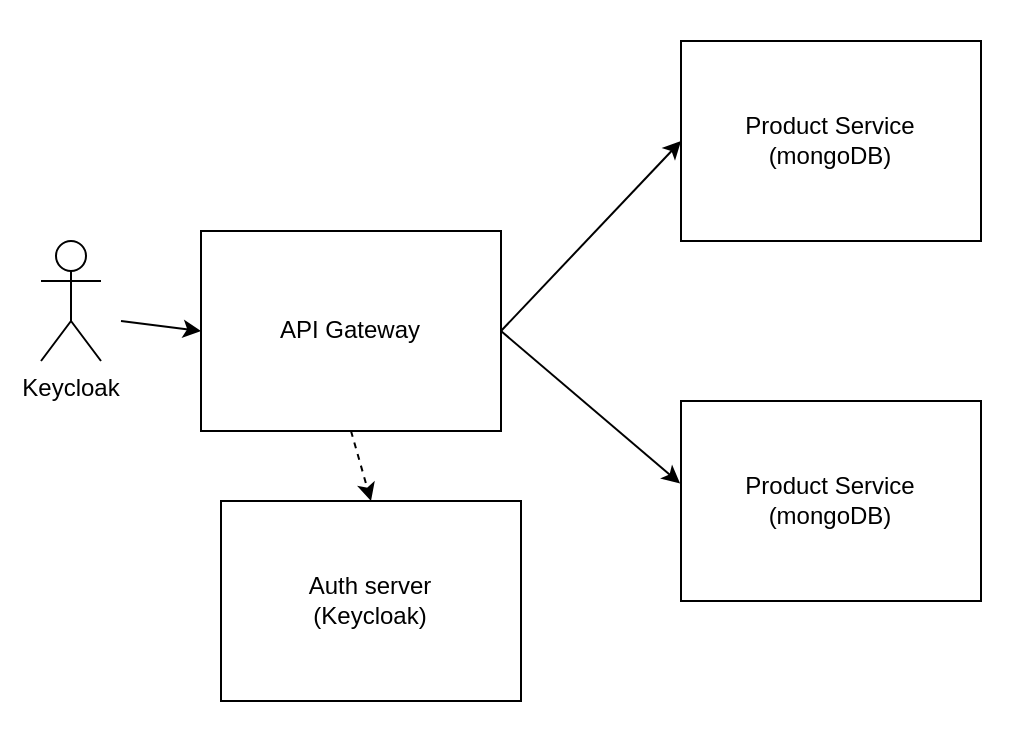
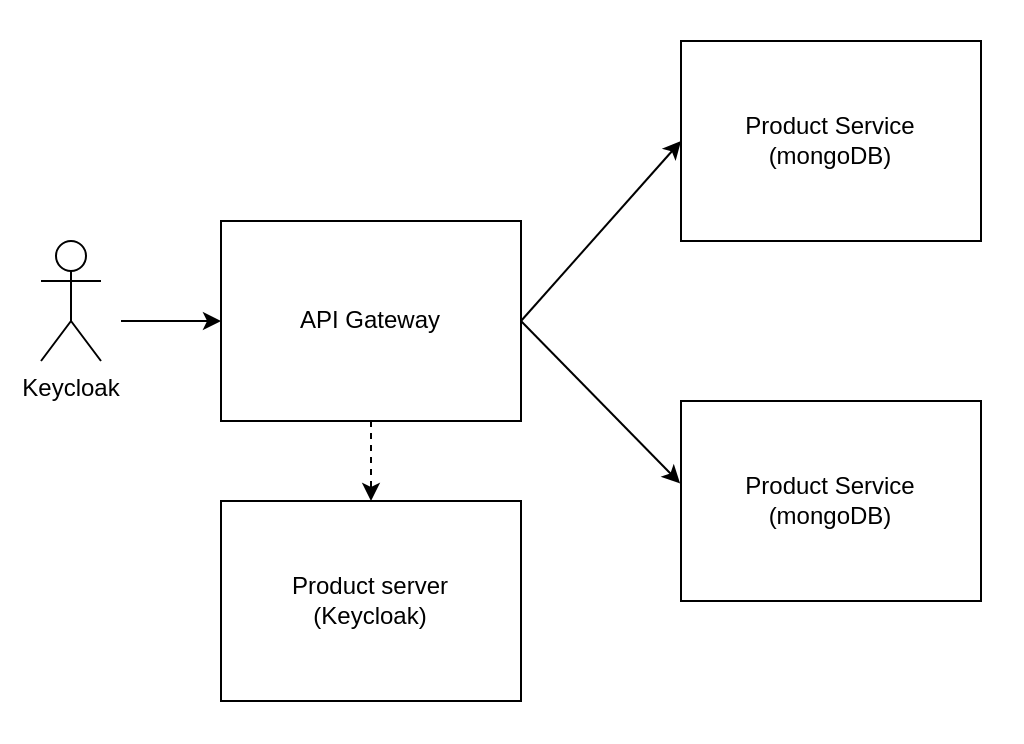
  <mxCell id="0" />
  <mxCell id="1" parent="0" />
- <mxCell id="2" value="API Gateway" style="rounded=0;whiteSpace=wrap;html=1;" vertex="1" parent="1"><mxGeometry x="100" y="115" width="150" height="100" as="geometry" /></mxCell>
+ <mxCell id="2" value="API Gateway" style="rounded=0;whiteSpace=wrap;html=1;" vertex="1" parent="1"><mxGeometry x="110" y="110" width="150" height="100" as="geometry" /></mxCell>
  <mxCell id="3" value="Keycloak" style="shape=umlActor;verticalLabelPosition=bottom;verticalAlign=top;html=1;outlineConnect=0;" vertex="1" parent="1"><mxGeometry x="20" y="120" width="30" height="60" as="geometry" /></mxCell>
- <mxCell id="4" value="Auth server&lt;br&gt;(Keycloak)" style="rounded=0;whiteSpace=wrap;html=1;" vertex="1" parent="1"><mxGeometry x="110" y="250" width="150" height="100" as="geometry" /></mxCell>
+ <mxCell id="4" value="Product server&lt;br&gt;(Keycloak)" style="rounded=0;whiteSpace=wrap;html=1;" vertex="1" parent="1"><mxGeometry x="110" y="250" width="150" height="100" as="geometry" /></mxCell>
  <mxCell id="5" value="" style="endArrow=classic;html=1;rounded=0;exitX=0.5;exitY=1;exitDx=0;exitDy=0;entryX=0.5;entryY=0;entryDx=0;entryDy=0;dashed=1;" edge="1" parent="1" source="2" target="4"><mxGeometry width="50" height="50" relative="1" as="geometry"><mxPoint x="230" y="220" as="sourcePoint" /><mxPoint x="280" y="170" as="targetPoint" /></mxGeometry></mxCell>
  <mxCell id="6" value="Product Service&lt;br&gt;(mongoDB)" style="rounded=0;whiteSpace=wrap;html=1;" vertex="1" parent="1"><mxGeometry x="340" y="20" width="150" height="100" as="geometry" /></mxCell>
  <mxCell id="7" value="" style="endArrow=classic;html=1;rounded=0;exitX=1;exitY=0.5;exitDx=0;exitDy=0;entryX=0;entryY=0.5;entryDx=0;entryDy=0;" edge="1" parent="1" source="2" target="6"><mxGeometry width="50" height="50" relative="1" as="geometry"><mxPoint x="430" y="240" as="sourcePoint" /><mxPoint x="480" y="190" as="targetPoint" /></mxGeometry></mxCell>
  <mxCell id="8" value="Product Service&lt;br&gt;(mongoDB)" style="rounded=0;whiteSpace=wrap;html=1;" vertex="1" parent="1"><mxGeometry x="340" y="200" width="150" height="100" as="geometry" /></mxCell>
  <mxCell id="9" value="" style="endArrow=classic;html=1;rounded=0;exitX=1;exitY=0.5;exitDx=0;exitDy=0;entryX=-0.003;entryY=0.412;entryDx=0;entryDy=0;entryPerimeter=0;" edge="1" parent="1" source="2" target="8"><mxGeometry width="50" height="50" relative="1" as="geometry"><mxPoint x="270" y="170" as="sourcePoint" /><mxPoint x="350" y="80" as="targetPoint" /></mxGeometry></mxCell>
  <mxCell id="10" value="" style="endArrow=classic;html=1;rounded=0;entryX=0;entryY=0.5;entryDx=0;entryDy=0;" edge="1" parent="1" target="2"><mxGeometry width="50" height="50" relative="1" as="geometry"><mxPoint x="60" y="160" as="sourcePoint" /><mxPoint x="480" y="190" as="targetPoint" /></mxGeometry></mxCell>
